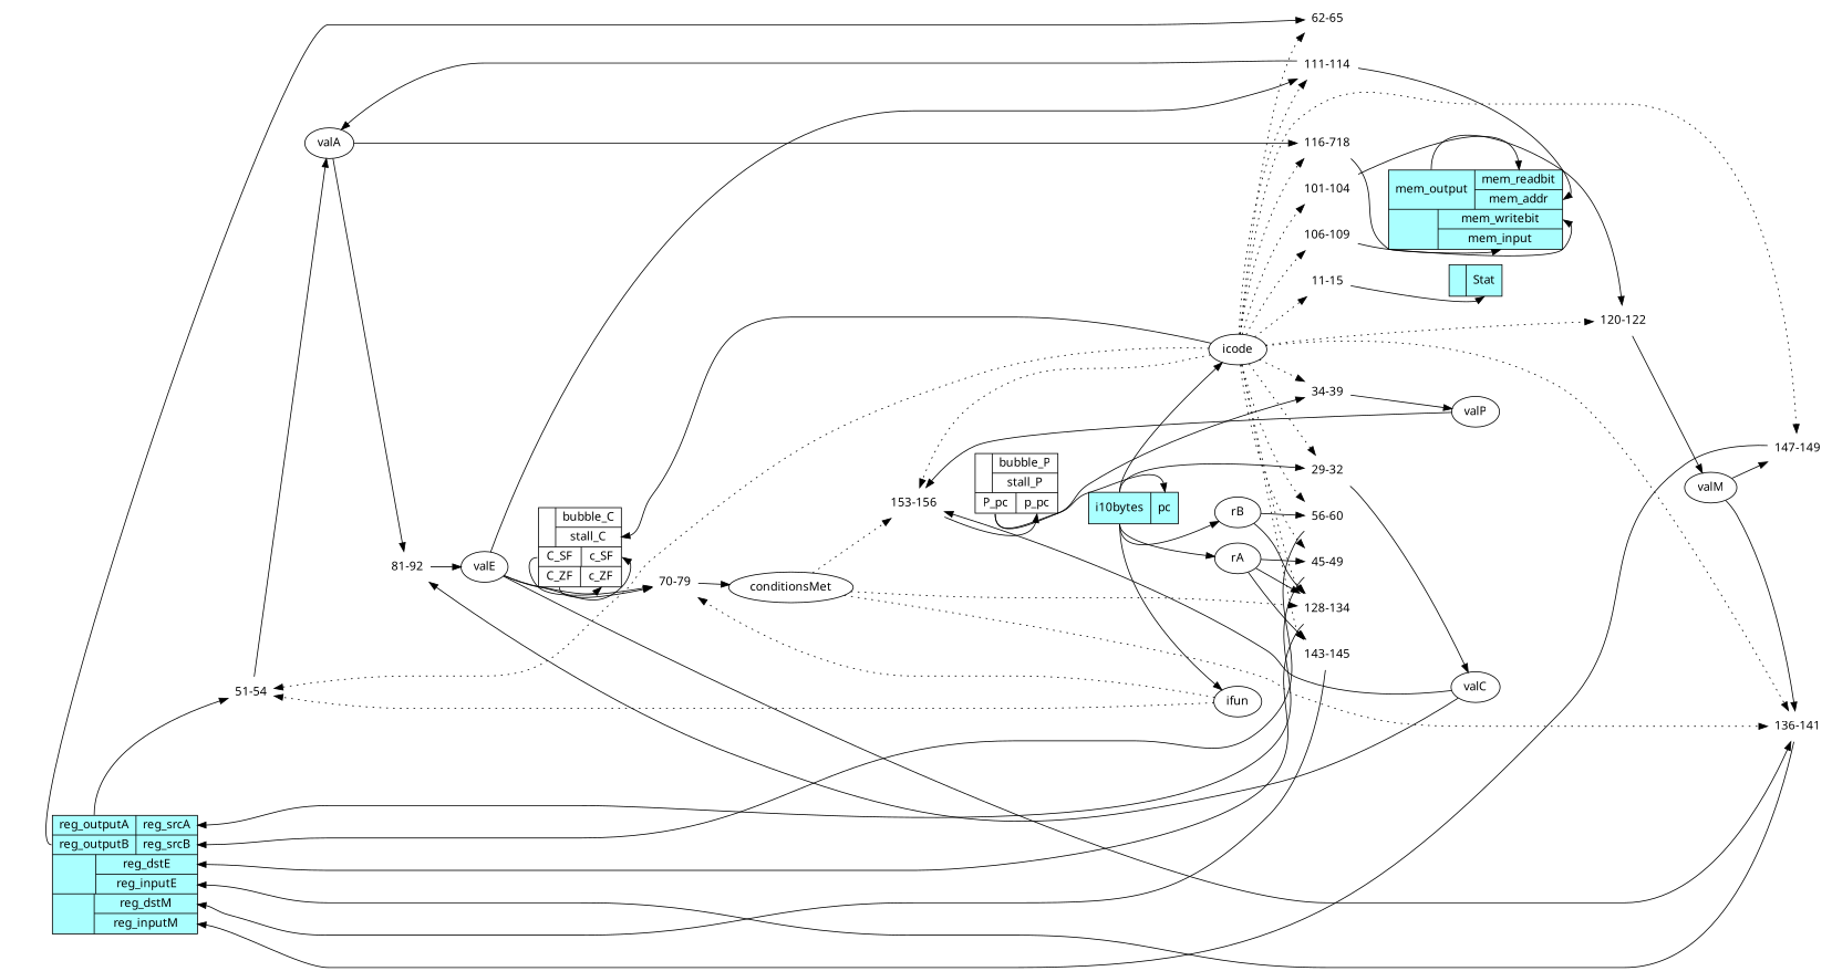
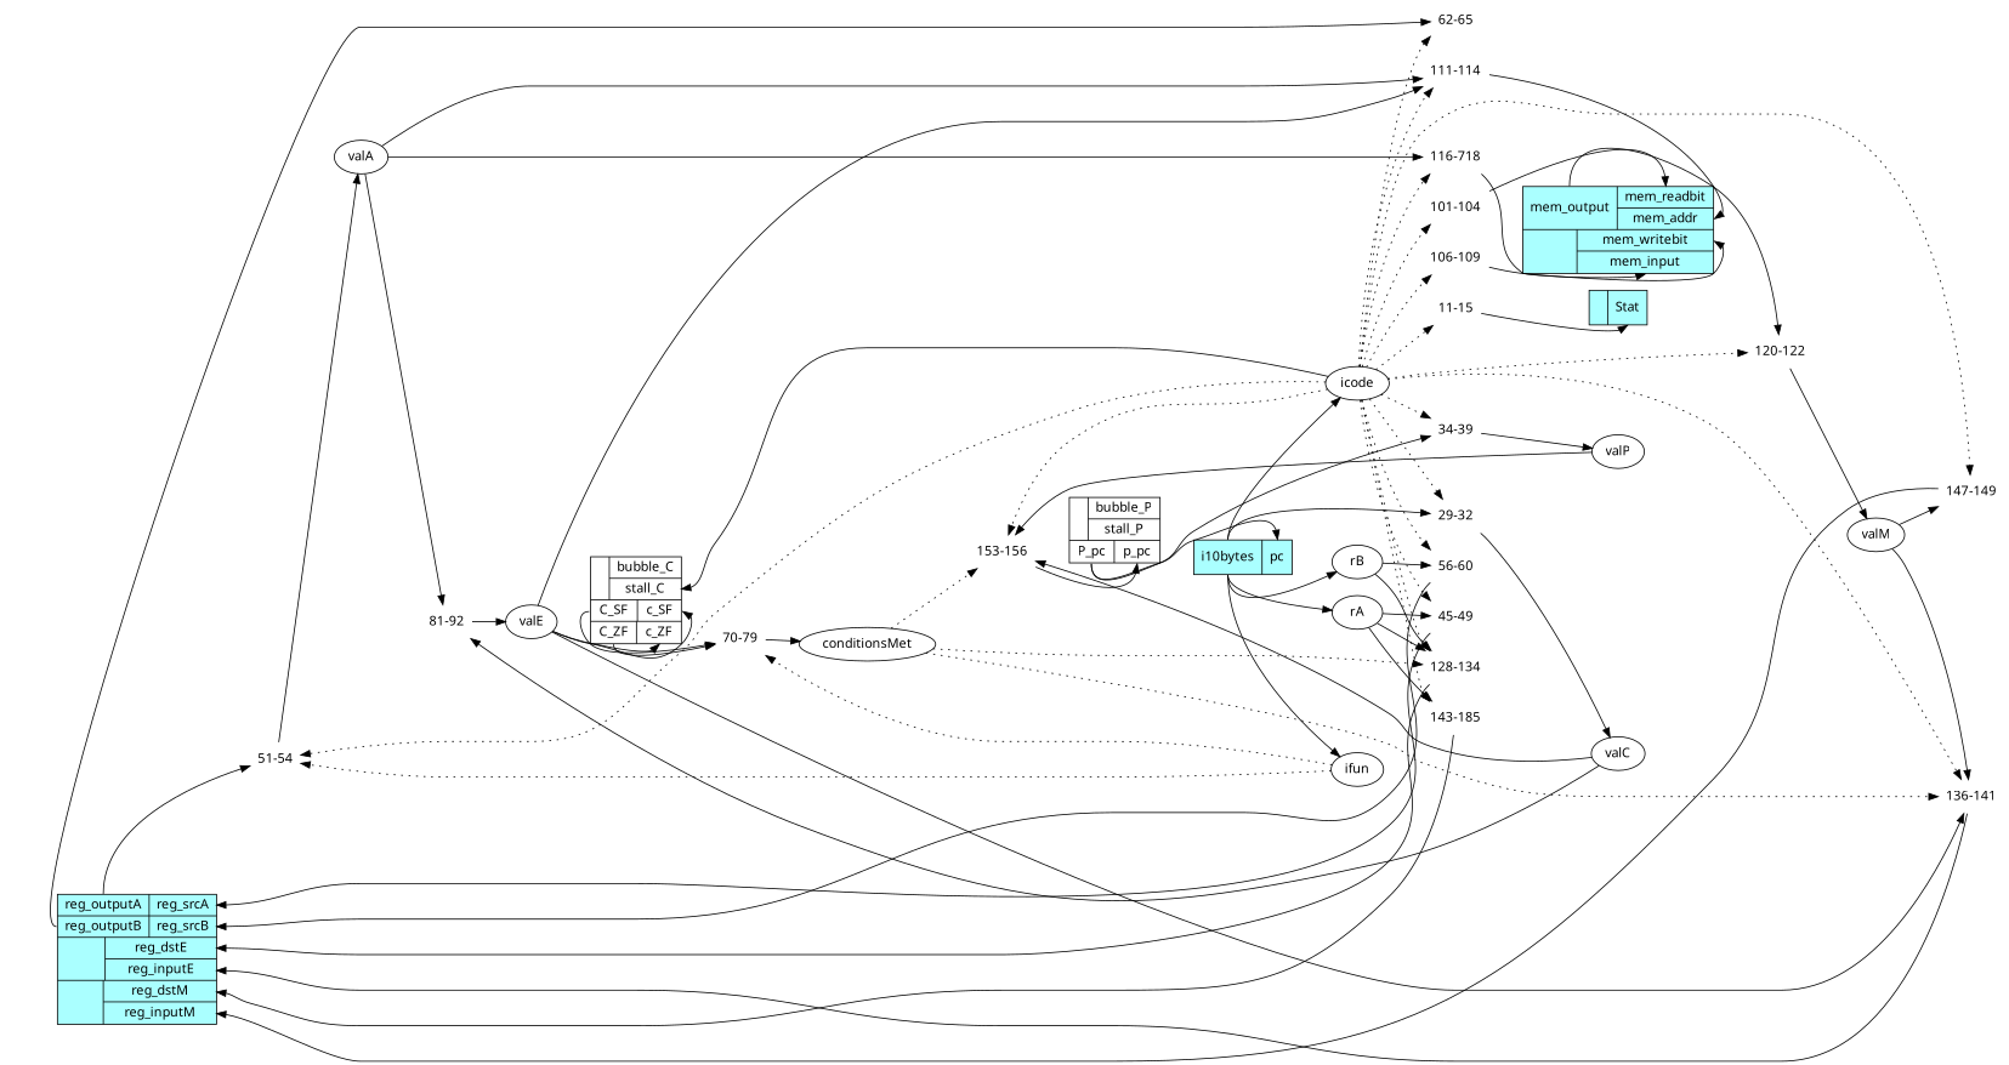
  digraph {
    rankdir=LR
    node [fontname="sans-serif" shape=none]
    n1 [fillcolor="#aaffff" label="{<reg_outputA>reg_outputA|<reg_srcA>reg_srcA}|{<reg_outputB>reg_outputB|<reg_srcB>reg_srcB}|{|{<reg_dstE>reg_dstE|<reg_inputE>reg_inputE}}|{|{<reg_dstM>reg_dstM|<reg_inputM>reg_inputM}}" shape=record style=filled]
    n2 [label="51-54"]
    n3 [label="62-65"]
    valA [shape=""]
    n5 [fillcolor="#aaffff" label="{<mem_output>mem_output|{<mem_readbit>mem_readbit|<mem_addr>mem_addr}}|{|{<mem_writebit>mem_writebit|<mem_input>mem_input}}" shape=record style=filled]
    n6 [label="120-122"]
    valM [shape=""]
    n8 [fillcolor="#aaffff" label="{<i10bytes>i10bytes|<pc>pc}" shape=record style=filled]
    icode [shape=""]
    ifun [shape=""]
    rA [shape=""]
    rB [shape=""]
    n13 [label="29-32"]
    n14 [label="34-39"]
    n15 [label="{|{<bubble_C>bubble_C|<stall_C>stall_C}}|{<C_SF>C_SF|<c_SF>c_SF}|{<C_ZF>C_ZF|<c_ZF>c_ZF}" shape=record]
    n16 [label="11-15"]
    n17 [label="45-49"]
    n18 [label="56-60"]
    n19 [label="101-104"]
    n20 [label="106-109"]
    n21 [label="111-114"]
    n22 [label="116-718"]
    n23 [label="128-134"]
    n24 [label="136-141"]
-   n25 [label="143-145"]
+   n25 [label="143-185"]
    n26 [label="147-149"]
    n27 [label="153-156"]
    n28 [label="70-79"]
    valC [shape=""]
    n30 [fillcolor="#aaffff" label="{|<Stat>Stat}" shape=record style=filled]
    n31 [label="{|{<bubble_P>bubble_P|<stall_P>stall_P}}|{<P_pc>P_pc|<p_pc>p_pc}" shape=record]
    valP [shape=""]
    conditionsMet [shape=""]
    n34 [label="81-92"]
    valE [shape=""]
    n1 -> n2 [tailport=reg_outputA]
    n1 -> n3 [tailport=reg_outputB]
    n2 -> valA
-   n21 -> valA
+   valA -> n21
    valA -> n22
    valA -> n34
    n5 -> n6 [tailport=mem_output]
    n6 -> valM
    valM -> n24
    valM -> n26
    n8 -> icode [tailport=i10bytes]
    n8 -> ifun [tailport=i10bytes]
    n8 -> rA [tailport=i10bytes]
    n8 -> rB [tailport=i10bytes]
    n8 -> n13 [tailport=i10bytes]
    icode -> n2 [style=dotted]
    icode -> n3 [style=dotted]
    icode -> n6 [style=dotted]
    icode -> n13 [style=dotted]
    icode -> n14 [style=dotted]
    icode -> n15 [headport=stall_C]
    icode -> n16 [style=dotted]
    icode -> n17 [style=dotted]
    icode -> n18 [style=dotted]
    icode -> n19 [style=dotted]
    icode -> n20 [style=dotted]
    icode -> n21 [style=dotted]
    icode -> n22 [style=dotted]
    icode -> n23 [style=dotted]
    icode -> n24 [style=dotted]
    icode -> n25 [style=dotted]
    icode -> n26 [style=dotted]
    icode -> n27 [style=dotted]
    ifun -> n2 [style=dotted]
    ifun -> n28 [style=dotted]
    rA -> n17
    rA -> n23
    rA -> n25
    rB -> n18
    rB -> n23
    n13 -> valC
    n14 -> valP
    n15 -> n28 [tailport=C_SF]
    n15 -> n28 [tailport=C_ZF]
    n16 -> n30 [headport=Stat]
    n17 -> n1 [headport=reg_srcA]
    n18 -> n1 [headport=reg_srcB]
    n19 -> n5 [headport=mem_readbit]
    n20 -> n5 [headport=mem_writebit]
    n21 -> n5 [headport=mem_addr]
    n22 -> n5 [headport=mem_input]
    n23 -> n1 [headport=reg_dstE]
    n24 -> n1 [headport=reg_inputE]
    n25 -> n1 [headport=reg_dstM]
    n26 -> n1 [headport=reg_inputM]
    n27 -> n31 [headport=p_pc]
    n28 -> conditionsMet
    valC -> n27
    valC -> n34
    n31 -> n8 [headport=pc tailport=P_pc]
    n31 -> n14 [tailport=P_pc]
    valP -> n27
    conditionsMet -> n23 [style=dotted]
    conditionsMet -> n24 [style=dotted]
    conditionsMet -> n27 [style=dotted]
    n34 -> valE
    valE -> n15 [headport=c_ZF]
    valE -> n15 [headport=c_SF]
    valE -> n21
    valE -> n24
  }
